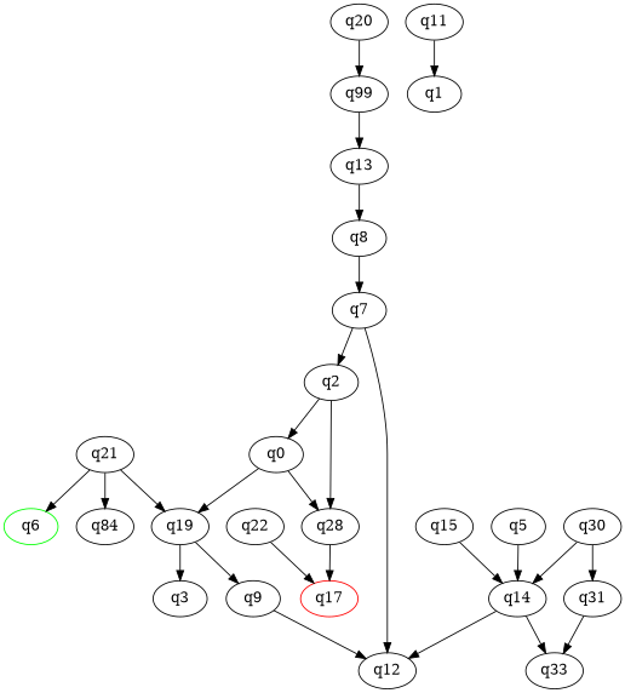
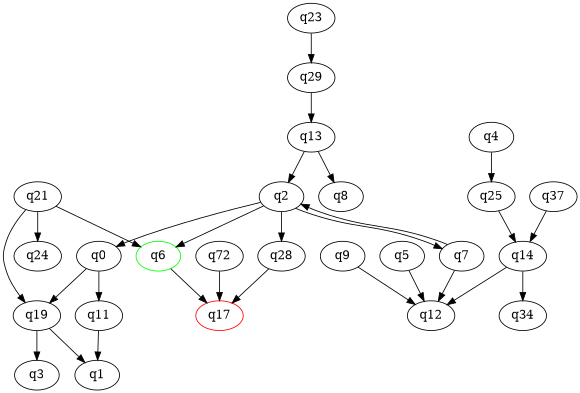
  digraph {
    q6 [color=green initial=1]
    q17 [color=red final=1]
    q0
    q11
    q19
    q1
    q3
    q2
    q7
    q28
    q12
-   q25 [label=q15]
+   q4
+   q25
    q14
-   q34 [label=q33]
+   q34
    q5
    q9
    q13
    q8
    q21
-   q24 [label=q84]
-   q22
-   q23 [label=q20]
-   q29 [label=q99]
-   q30
-   q31
-   q0 -> q28
+   q24
+   q22 [label=q72]
+   q23
+   q29
+   q30 [label=q37]
+   q6 -> q17
+   q0 -> q11
    q0 -> q19
    q11 -> q1
-   q19 -> q9
+   q19 -> q1
    q19 -> q3
+   q2 -> q6
    q2 -> q0
-   q8 -> q7
+   q2 -> q7
    q2 -> q28
    q7 -> q2
    q7 -> q12
    q28 -> q17
+   q4 -> q25
    q25 -> q14
    q14 -> q12
    q14 -> q34
-   q5 -> q14
+   q5 -> q12
    q9 -> q12
+   q13 -> q2
    q13 -> q8
    q21 -> q6
    q21 -> q19
    q21 -> q24
    q22 -> q17
    q23 -> q29
    q29 -> q13
    q30 -> q14
-   q30 -> q31
-   q31 -> q34
  }
